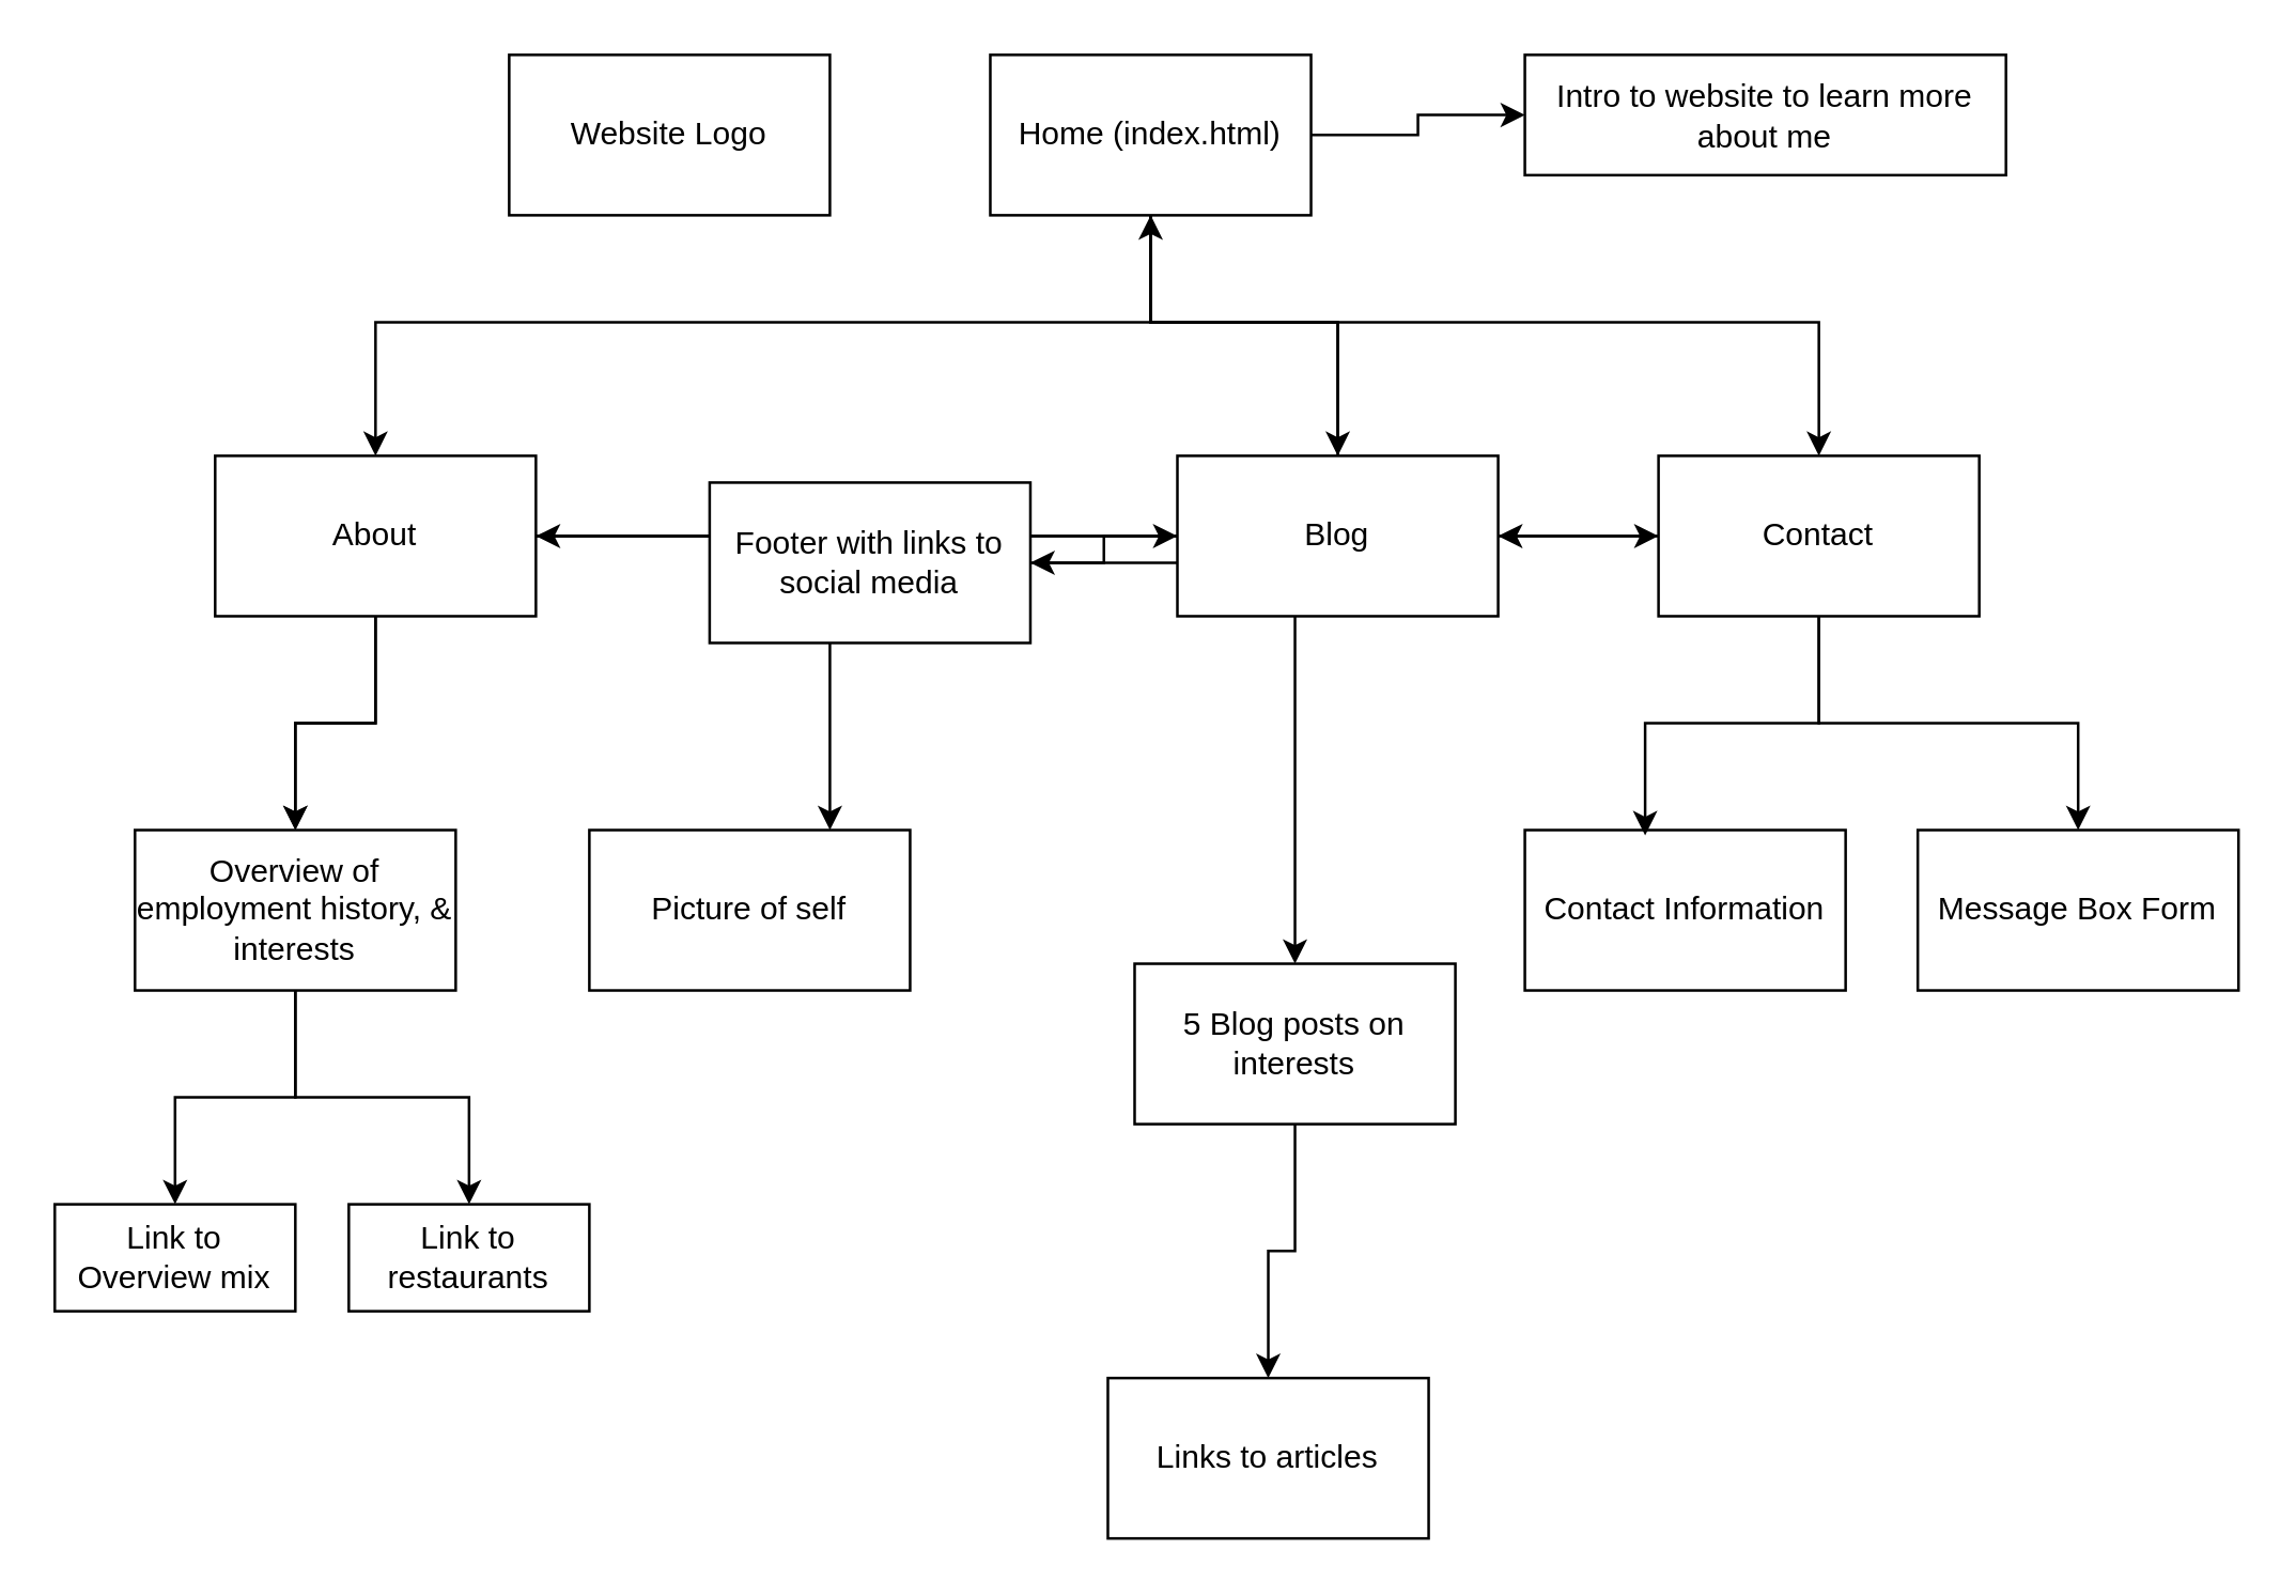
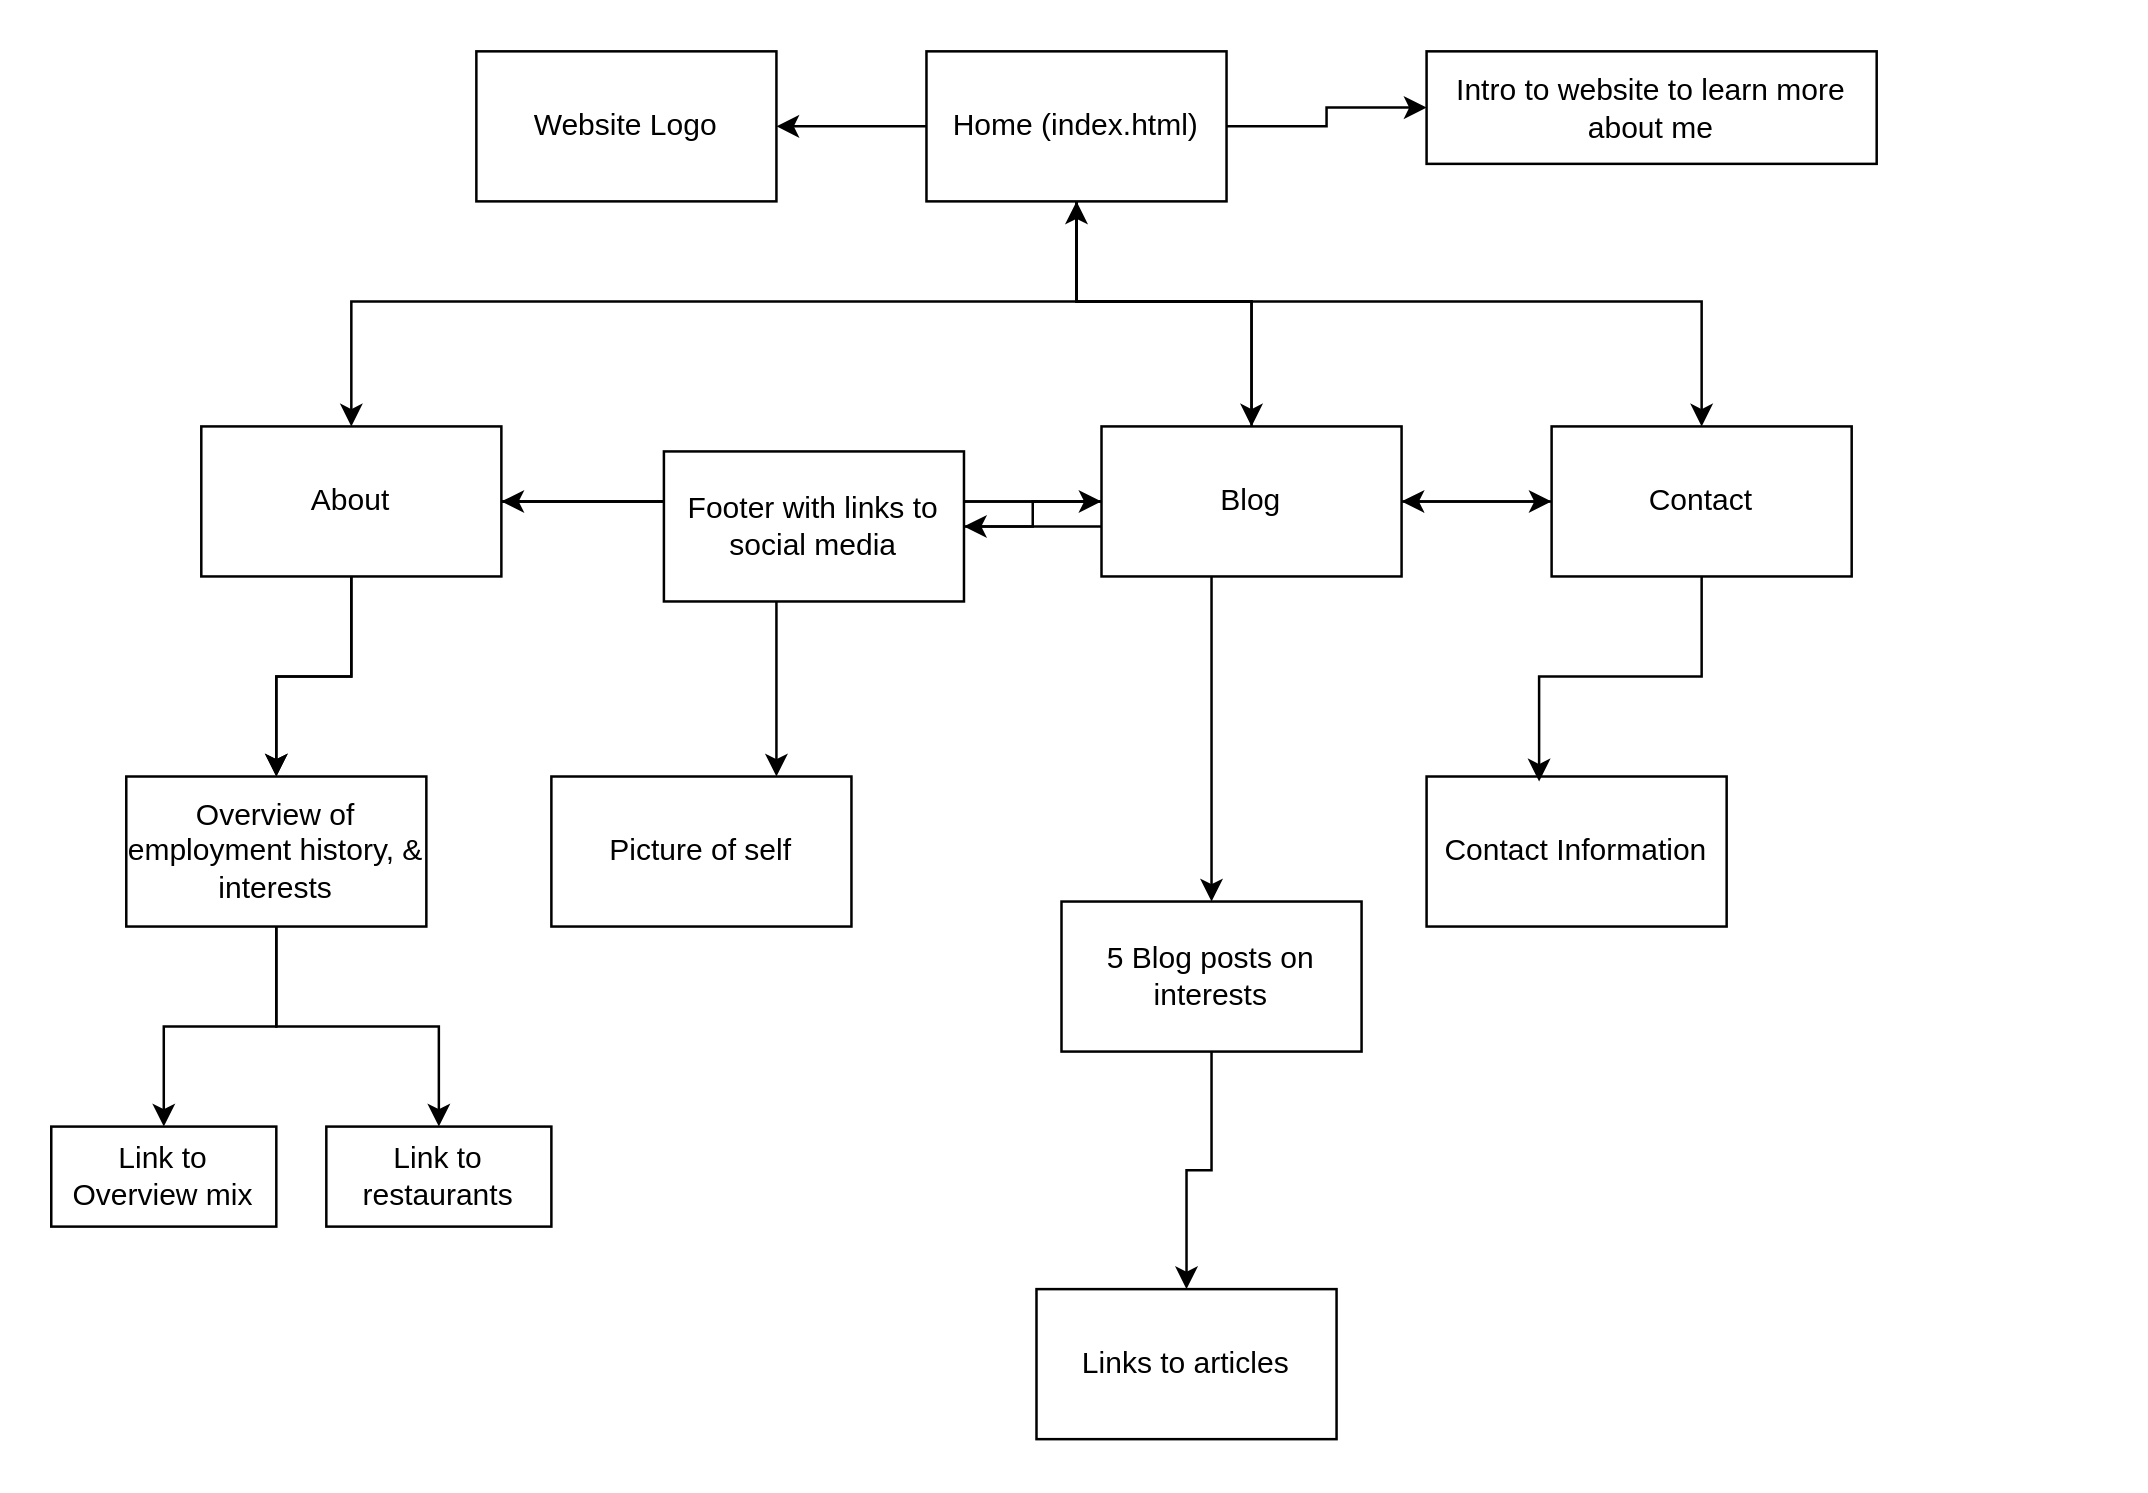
  <mxCell id="0" />
  <mxCell id="1" parent="0" />
  <mxCell id="2" value="" style="edgeStyle=orthogonalEdgeStyle;rounded=0;orthogonalLoop=1;jettySize=auto;html=1;" edge="1" parent="1" source="7" target="12"><mxGeometry relative="1" as="geometry"><Array as="points"><mxPoint x="290" y="120" /><mxPoint x="290" y="120" /></Array></mxGeometry></mxCell>
  <mxCell id="3" value="" style="edgeStyle=orthogonalEdgeStyle;rounded=0;orthogonalLoop=1;jettySize=auto;html=1;" edge="1" parent="1" source="7" target="36"><mxGeometry relative="1" as="geometry"><Array as="points"><mxPoint x="430" y="120" /><mxPoint x="500" y="120" /></Array></mxGeometry></mxCell>
  <mxCell id="4" value="" style="edgeStyle=orthogonalEdgeStyle;rounded=0;orthogonalLoop=1;jettySize=auto;html=1;" edge="1" parent="1" source="7" target="22"><mxGeometry relative="1" as="geometry"><Array as="points"><mxPoint x="430" y="120" /><mxPoint x="680" y="120" /></Array></mxGeometry></mxCell>
  <mxCell id="5" value="" style="edgeStyle=orthogonalEdgeStyle;rounded=0;orthogonalLoop=1;jettySize=auto;html=1;" edge="1" parent="1" source="7" target="28"><mxGeometry relative="1" as="geometry" /></mxCell>
+ <mxCell id="6" value="" style="edgeStyle=orthogonalEdgeStyle;rounded=0;orthogonalLoop=1;jettySize=auto;html=1;" edge="1" parent="1" source="7" target="27"><mxGeometry relative="1" as="geometry" /></mxCell>
  <mxCell id="7" value="Home (index.html)" style="rounded=0;whiteSpace=wrap;html=1;" vertex="1" parent="1"><mxGeometry x="370" y="20" width="120" height="60" as="geometry" /></mxCell>
  <mxCell id="8" style="edgeStyle=orthogonalEdgeStyle;rounded=0;orthogonalLoop=1;jettySize=auto;html=1;" edge="1" parent="1" source="12" target="36"><mxGeometry relative="1" as="geometry" /></mxCell>
  <mxCell id="9" value="" style="edgeStyle=orthogonalEdgeStyle;rounded=0;orthogonalLoop=1;jettySize=auto;html=1;" edge="1" parent="1" source="12" target="15"><mxGeometry relative="1" as="geometry" /></mxCell>
  <mxCell id="10" value="" style="edgeStyle=orthogonalEdgeStyle;rounded=0;orthogonalLoop=1;jettySize=auto;html=1;" edge="1" parent="1" source="12" target="15"><mxGeometry relative="1" as="geometry" /></mxCell>
  <mxCell id="11" style="edgeStyle=orthogonalEdgeStyle;rounded=0;orthogonalLoop=1;jettySize=auto;html=1;entryX=0.75;entryY=0;entryDx=0;entryDy=0;" edge="1" parent="1" source="12" target="31"><mxGeometry relative="1" as="geometry" /></mxCell>
  <mxCell id="12" value="About" style="rounded=0;whiteSpace=wrap;html=1;" vertex="1" parent="1"><mxGeometry x="80" y="170" width="120" height="60" as="geometry" /></mxCell>
  <mxCell id="13" value="" style="edgeStyle=orthogonalEdgeStyle;rounded=0;orthogonalLoop=1;jettySize=auto;html=1;" edge="1" parent="1" source="15" target="32"><mxGeometry relative="1" as="geometry" /></mxCell>
  <mxCell id="14" style="edgeStyle=orthogonalEdgeStyle;rounded=0;orthogonalLoop=1;jettySize=auto;html=1;" edge="1" parent="1" source="15" target="33"><mxGeometry relative="1" as="geometry" /></mxCell>
  <mxCell id="15" value="Overview of employment history, &amp;amp; interests" style="rounded=0;whiteSpace=wrap;html=1;" vertex="1" parent="1"><mxGeometry x="50" y="310" width="120" height="60" as="geometry" /></mxCell>
  <mxCell id="16" value="" style="edgeStyle=orthogonalEdgeStyle;rounded=0;orthogonalLoop=1;jettySize=auto;html=1;" edge="1" parent="1" source="36" target="12"><mxGeometry relative="1" as="geometry" /></mxCell>
  <mxCell id="17" style="edgeStyle=orthogonalEdgeStyle;rounded=0;orthogonalLoop=1;jettySize=auto;html=1;" edge="1" parent="1" source="36" target="22"><mxGeometry relative="1" as="geometry" /></mxCell>
  <mxCell id="18" style="edgeStyle=orthogonalEdgeStyle;rounded=0;orthogonalLoop=1;jettySize=auto;html=1;entryX=0.5;entryY=1;entryDx=0;entryDy=0;" edge="1" parent="1" source="36" target="7"><mxGeometry relative="1" as="geometry"><Array as="points"><mxPoint x="500" y="120" /><mxPoint x="430" y="120" /></Array></mxGeometry></mxCell>
  <mxCell id="19" value="" style="edgeStyle=orthogonalEdgeStyle;rounded=0;orthogonalLoop=1;jettySize=auto;html=1;" edge="1" parent="1" source="35" target="25"><mxGeometry relative="1" as="geometry" /></mxCell>
  <mxCell id="20" style="edgeStyle=orthogonalEdgeStyle;rounded=0;orthogonalLoop=1;jettySize=auto;html=1;" edge="1" parent="1" source="22" target="36"><mxGeometry relative="1" as="geometry" /></mxCell>
- <mxCell id="21" value="" style="edgeStyle=orthogonalEdgeStyle;rounded=0;orthogonalLoop=1;jettySize=auto;html=1;" edge="1" parent="1" source="22" target="23"><mxGeometry relative="1" as="geometry" /></mxCell>
  <mxCell id="22" value="Contact" style="rounded=0;whiteSpace=wrap;html=1;" vertex="1" parent="1"><mxGeometry x="620" y="170" width="120" height="60" as="geometry" /></mxCell>
- <mxCell id="23" value="Message Box Form" style="rounded=0;whiteSpace=wrap;html=1;" vertex="1" parent="1"><mxGeometry x="717" y="310" width="120" height="60" as="geometry" /></mxCell>
  <mxCell id="24" value="" style="edgeStyle=orthogonalEdgeStyle;rounded=0;orthogonalLoop=1;jettySize=auto;html=1;" edge="1" parent="1" source="25" target="30"><mxGeometry relative="1" as="geometry" /></mxCell>
  <mxCell id="25" value="5 Blog posts on interests" style="rounded=0;whiteSpace=wrap;html=1;" vertex="1" parent="1"><mxGeometry x="424" y="360" width="120" height="60" as="geometry" /></mxCell>
  <mxCell id="26" value="Contact Information" style="rounded=0;whiteSpace=wrap;html=1;" vertex="1" parent="1"><mxGeometry x="570" y="310" width="120" height="60" as="geometry" /></mxCell>
  <mxCell id="27" value="Website Logo" style="rounded=0;whiteSpace=wrap;html=1;" vertex="1" parent="1"><mxGeometry x="190" y="20" width="120" height="60" as="geometry" /></mxCell>
  <mxCell id="28" value="Intro to website to learn more about me" style="rounded=0;whiteSpace=wrap;html=1;" vertex="1" parent="1"><mxGeometry x="570" y="20" width="180" height="45" as="geometry" /></mxCell>
  <mxCell id="29" style="edgeStyle=orthogonalEdgeStyle;rounded=0;orthogonalLoop=1;jettySize=auto;html=1;entryX=0.375;entryY=0.033;entryDx=0;entryDy=0;entryPerimeter=0;" edge="1" parent="1" source="22" target="26"><mxGeometry relative="1" as="geometry" /></mxCell>
  <mxCell id="30" value="Links to articles" style="rounded=0;whiteSpace=wrap;html=1;" vertex="1" parent="1"><mxGeometry x="414" y="515" width="120" height="60" as="geometry" /></mxCell>
  <mxCell id="31" value="Picture of self" style="whiteSpace=wrap;html=1;" vertex="1" parent="1"><mxGeometry x="220" y="310" width="120" height="60" as="geometry" /></mxCell>
  <mxCell id="32" value="Link to Overview mix" style="rounded=0;whiteSpace=wrap;html=1;" vertex="1" parent="1"><mxGeometry x="20" y="450" width="90" height="40" as="geometry" /></mxCell>
  <mxCell id="33" value="Link to restaurants" style="whiteSpace=wrap;html=1;" vertex="1" parent="1"><mxGeometry x="130" y="450" width="90" height="40" as="geometry" /></mxCell>
  <mxCell id="34" value="" style="edgeStyle=orthogonalEdgeStyle;rounded=0;orthogonalLoop=1;jettySize=auto;html=1;" edge="1" parent="1" source="36" target="35"><mxGeometry relative="1" as="geometry"><mxPoint x="430" y="230" as="sourcePoint" /><mxPoint x="430" y="360" as="targetPoint" /></mxGeometry></mxCell>
  <mxCell id="35" value="Footer with links to social media" style="whiteSpace=wrap;html=1;" vertex="1" parent="1"><mxGeometry x="265" y="180" width="120" height="60" as="geometry" /></mxCell>
  <mxCell id="36" value="Blog" style="rounded=0;whiteSpace=wrap;html=1;" vertex="1" parent="1"><mxGeometry x="440" y="170" width="120" height="60" as="geometry" /></mxCell>
